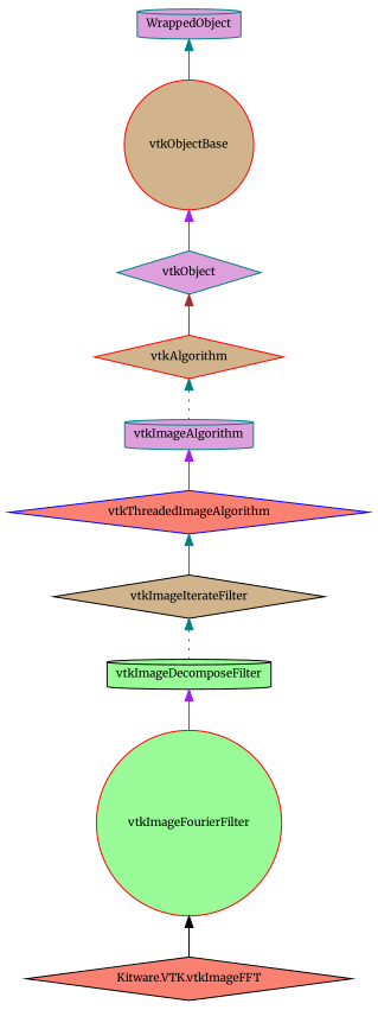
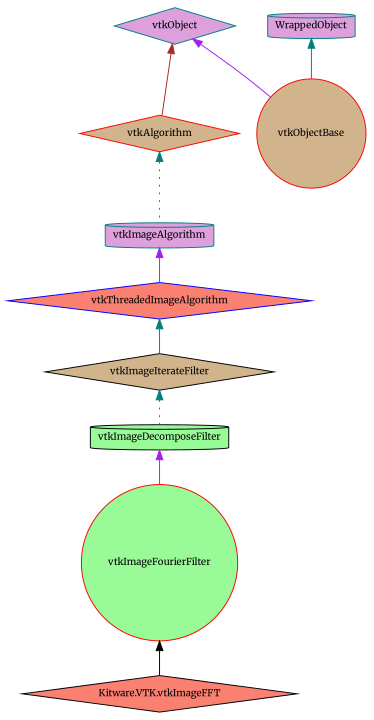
  digraph {
    fontname=Merriweather
    node [color=black fillcolor=tan fontname=Merriweather fontsize=10 shape=diamond style=filled]
    edge [color=teal dir=back fontname=Merriweather fontsize=10 labelfontname=FreeSans labelfontsize=10 style=solid]
    n1 [fillcolor=salmon fontcolor=black height=0.2 label="Kitware.VTK.vtkImageFFT" width=0.4]
    n2 [color=red fillcolor=palegreen height=0.2 label=vtkImageFourierFilter shape=circle width=0.4]
    n3 [fillcolor=palegreen height=0.2 label=vtkImageDecomposeFilter shape=cylinder width=0.4]
    n4 [height=0.2 label=vtkImageIterateFilter width=0.4]
    n5 [color=blue fillcolor=salmon height=0.2 label=vtkThreadedImageAlgorithm width=0.4]
    n6 [color=teal fillcolor=plum height=0.2 label=vtkImageAlgorithm shape=cylinder width=0.4]
    n7 [color=red height=0.2 label=vtkAlgorithm width=0.4]
    n8 [color=teal fillcolor=plum height=0.2 label=vtkObject width=0.4]
    n9 [color=red height=0.2 label=vtkObjectBase shape=circle width=0.4]
    n10 [color=teal fillcolor=plum height=0.2 label=WrappedObject shape=cylinder width=0.4]
    n2 -> n1 [color=black]
    n3 -> n2 [color=purple]
    n4 -> n3 [style=dotted]
    n5 -> n4
    n6 -> n5 [color=purple]
    n7 -> n6 [style=dotted]
    n8 -> n7 [color=brown]
-   n9 -> n8 [color=purple]
+   n8 -> n9 [color=purple]
    n10 -> n9
  }
